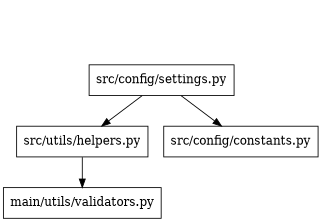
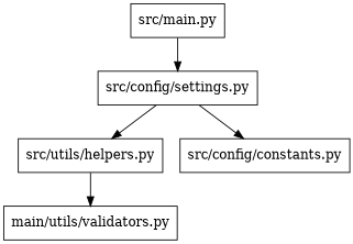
  digraph {
    node [shape=box]
+   "src/main.py"
    "src/config/settings.py"
    n3 [label="main/utils/validators.py"]
    "src/utils/helpers.py"
    "src/config/constants.py"
+   "src/main.py" -> "src/config/settings.py"
    "src/config/settings.py" -> "src/utils/helpers.py"
    "src/config/settings.py" -> "src/config/constants.py"
    "src/utils/helpers.py" -> n3
  }
